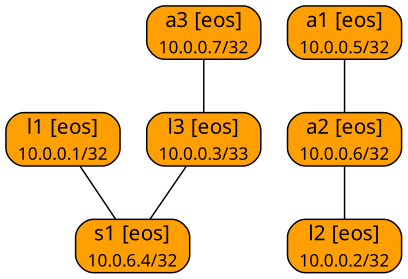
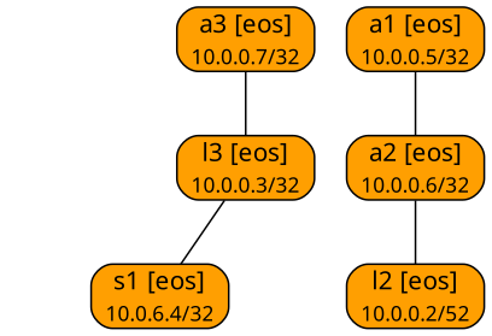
  graph {
    node [fillcolor="#ff9f01" fontname=Verdana shape=box style="rounded,filled"]
    edge [fontname=Verdana labeldistance=1.5 labelfontsize=10]
-   n1 [label=<l1 [eos]<br /><sub>10.0.0.1/32</sub>>]
    n2 [label=<s1 [eos]<br /><sub>10.0.6.4/32</sub>>]
-   n3 [label=<l2 [eos]<br /><sub>10.0.0.2/32</sub>>]
-   n4 [label=<l3 [eos]<br /><sub>10.0.0.3/33</sub>>]
+   n3 [label=<l2 [eos]<br /><sub>10.0.0.2/52</sub>>]
+   n4 [label=<l3 [eos]<br /><sub>10.0.0.3/32</sub>>]
    n5 [label=<a1 [eos]<br /><sub>10.0.0.5/32</sub>>]
    n6 [label=<a2 [eos]<br /><sub>10.0.0.6/32</sub>>]
    n7 [label=<a3 [eos]<br /><sub>10.0.0.7/32</sub>>]
-   n1 -- n2
    n4 -- n2
    n5 -- n6
    n6 -- n3
    n7 -- n4
  }
